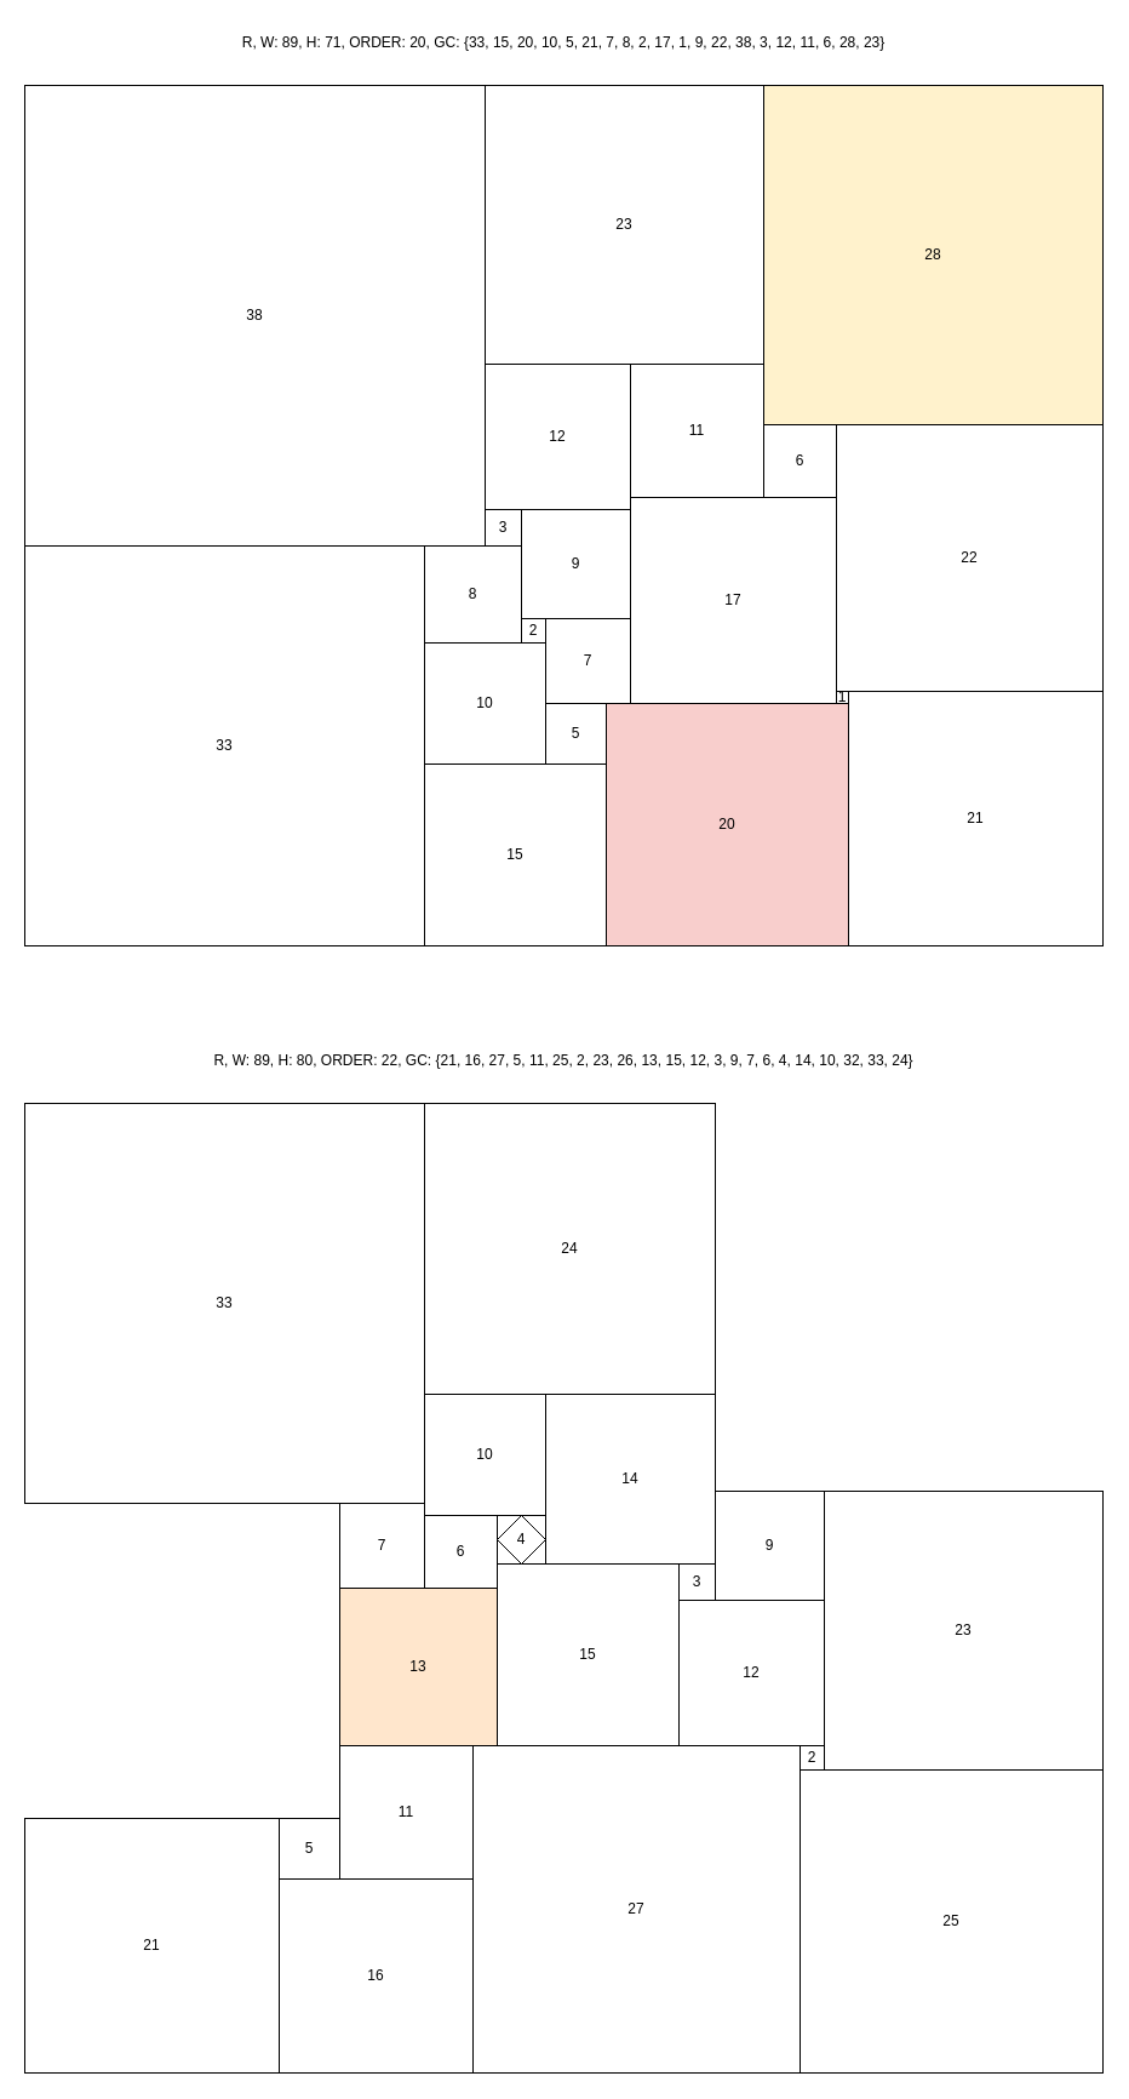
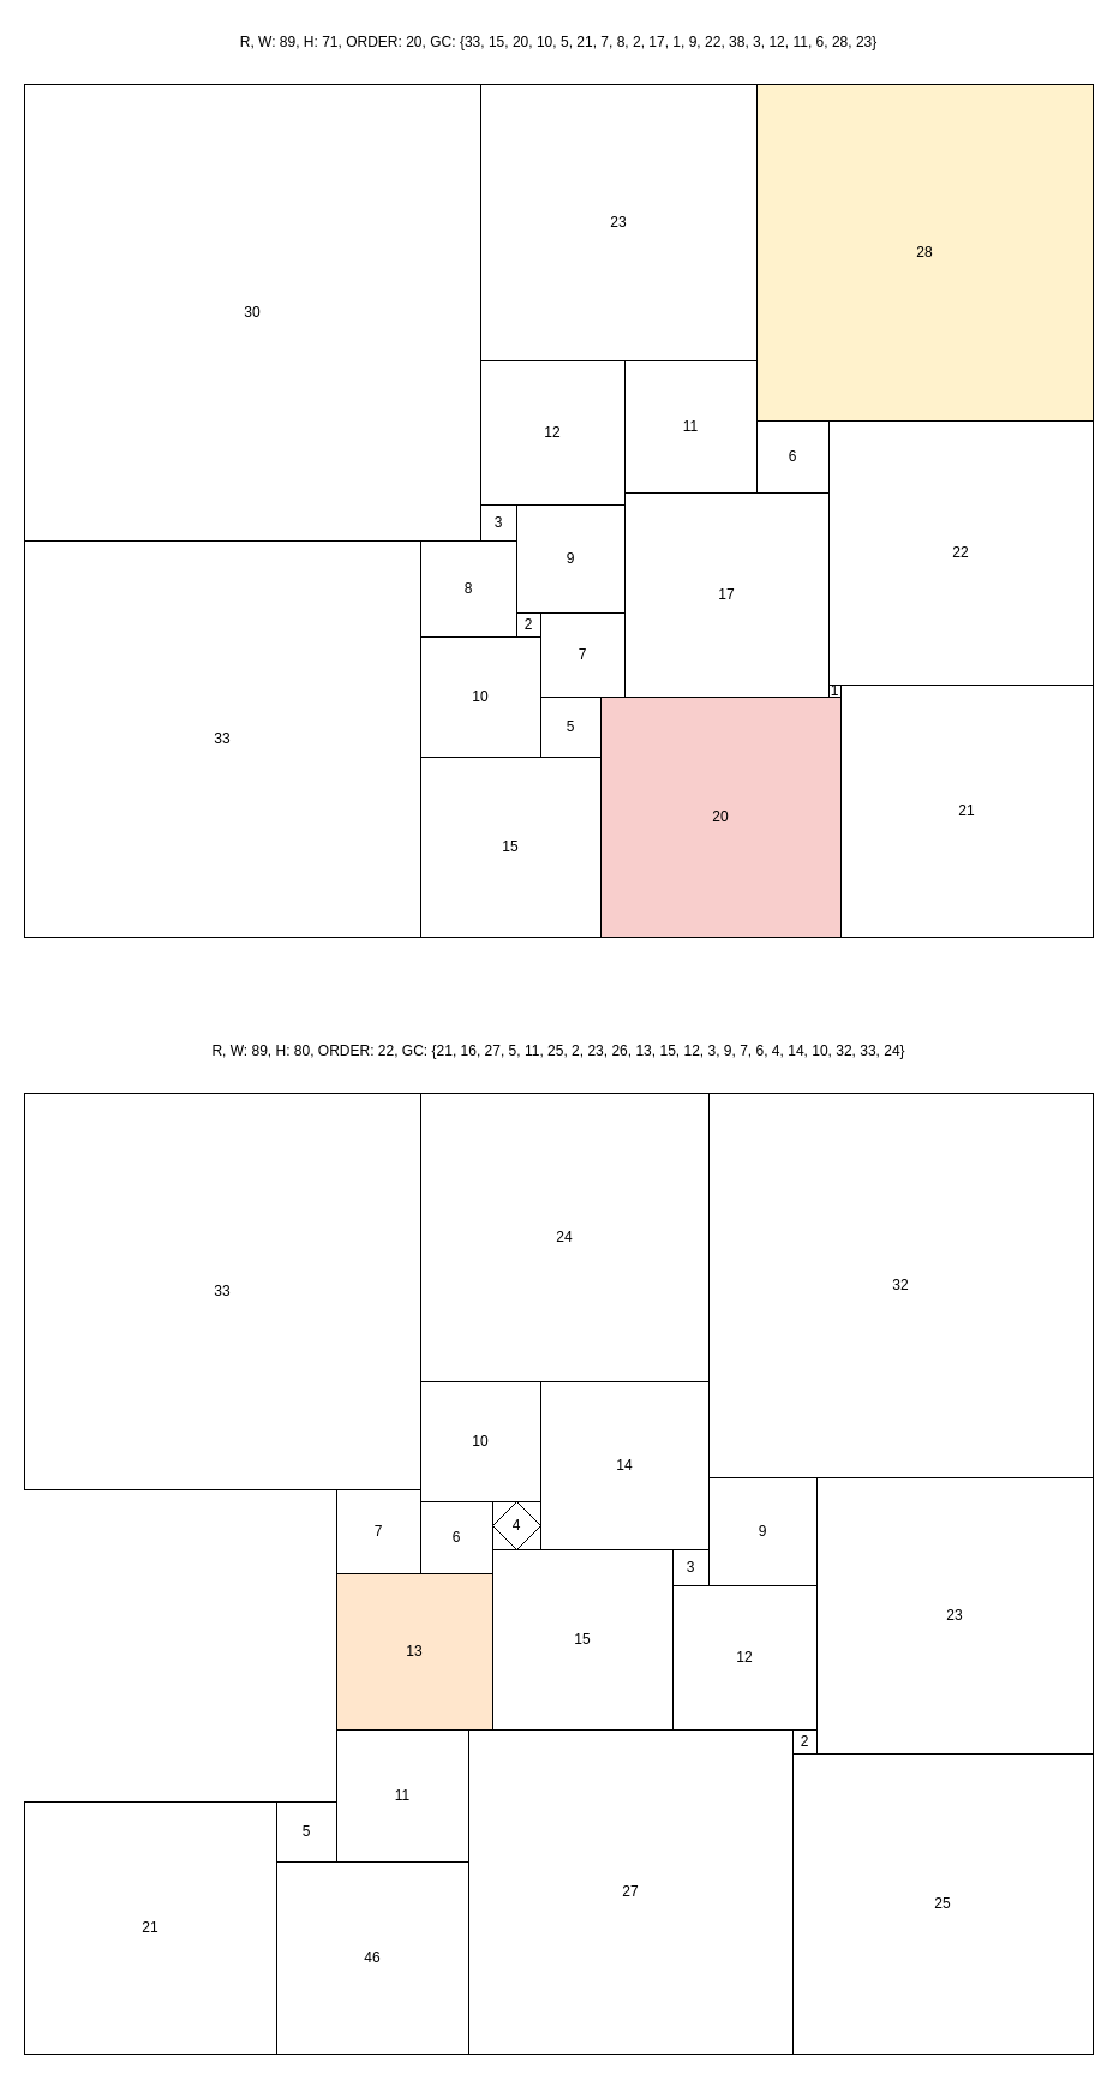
  <mxCell id="0" />
  <mxCell id="1" parent="0" />
  <mxCell id="2" value="R, W: 89, H: 71, ORDER: 20, GC: {33, 15, 20, 10, 5, 21, 7, 8, 2, 17, 1, 9, 22, 38, 3, 12, 11, 6, 28, 23} " style="text;html=1;strokeColor=none;fillColor=none;align=center;verticalAlign=middle;whiteSpace=wrap;rounded=0;" parent="1" vertex="1"><mxGeometry x="20" width="890" height="30" as="geometry" y="20" /></mxCell>
  <mxCell id="3" value="R, W: 89, H: 80, ORDER: 22, GC: {21, 16, 27, 5, 11, 25, 2, 23, 26, 13, 15, 12, 3, 9, 7, 6, 4, 14, 10, 32, 33, 24} " style="text;html=1;strokeColor=none;fillColor=none;align=center;verticalAlign=middle;whiteSpace=wrap;rounded=0;" parent="1" vertex="1"><mxGeometry x="20" y="860" width="890" height="30" as="geometry" /></mxCell>
  <mxCell id="4" value="" style="group;flipV=1;" vertex="1" connectable="0" parent="1"><mxGeometry x="20" y="910" width="890" height="800" as="geometry" /></mxCell>
  <mxCell id="5" value="21" style="rounded=0;whiteSpace=wrap;html=1;" parent="4" vertex="1"><mxGeometry y="590" width="210" height="210" as="geometry" /></mxCell>
- <mxCell id="6" value="16" style="rounded=0;whiteSpace=wrap;html=1;" parent="4" vertex="1"><mxGeometry x="210" y="640" width="160" height="160" as="geometry" /></mxCell>
+ <mxCell id="6" value="46" style="rounded=0;whiteSpace=wrap;html=1;" parent="4" vertex="1"><mxGeometry x="210" y="640" width="160" height="160" as="geometry" /></mxCell>
  <mxCell id="7" value="27" style="rounded=0;whiteSpace=wrap;html=1;" parent="4" vertex="1"><mxGeometry x="370" y="530" width="270" height="270" as="geometry" /></mxCell>
  <mxCell id="8" value="5" style="rounded=0;whiteSpace=wrap;html=1;" parent="4" vertex="1"><mxGeometry x="210" y="590" width="50" height="50" as="geometry" /></mxCell>
  <mxCell id="9" value="11" style="rounded=0;whiteSpace=wrap;html=1;" parent="4" vertex="1"><mxGeometry x="260" y="530" width="110" height="110" as="geometry" /></mxCell>
  <mxCell id="10" value="25" style="rounded=0;whiteSpace=wrap;html=1;" parent="4" vertex="1"><mxGeometry x="640" y="550" width="250" height="250" as="geometry" /></mxCell>
  <mxCell id="11" value="2" style="rounded=0;whiteSpace=wrap;html=1;" parent="4" vertex="1"><mxGeometry x="640" y="530" width="20" height="20" as="geometry" /></mxCell>
  <mxCell id="12" value="23" style="rounded=0;whiteSpace=wrap;html=1;" parent="4" vertex="1"><mxGeometry x="660" y="320" width="230" height="230" as="geometry" /></mxCell>
  <mxCell id="13" value="13" style="rounded=0;whiteSpace=wrap;html=1;fillColor=#ffe6cc;" parent="4" vertex="1"><mxGeometry x="260" y="400" width="130" height="130" as="geometry" /></mxCell>
  <mxCell id="14" value="15" style="rounded=0;whiteSpace=wrap;html=1;" parent="4" vertex="1"><mxGeometry x="390" y="380" width="150" height="150" as="geometry" /></mxCell>
  <mxCell id="15" value="12" style="rounded=0;whiteSpace=wrap;html=1;" parent="4" vertex="1"><mxGeometry x="540" y="410" width="120" height="120" as="geometry" /></mxCell>
  <mxCell id="16" value="3" style="rounded=0;whiteSpace=wrap;html=1;" parent="4" vertex="1"><mxGeometry x="540" y="380" width="30" height="30" as="geometry" /></mxCell>
  <mxCell id="17" value="9" style="rounded=0;whiteSpace=wrap;html=1;" parent="4" vertex="1"><mxGeometry x="570" y="320" width="90" height="90" as="geometry" /></mxCell>
  <mxCell id="18" value="7" style="rounded=0;whiteSpace=wrap;html=1;" parent="4" vertex="1"><mxGeometry x="260" y="330" width="70" height="70" as="geometry" /></mxCell>
  <mxCell id="19" value="6" style="rounded=0;whiteSpace=wrap;html=1;" parent="4" vertex="1"><mxGeometry x="330" y="340" width="60" height="60" as="geometry" /></mxCell>
  <mxCell id="20" value="4" style="rhombus;whiteSpace=wrap;html=1;" parent="4" vertex="1"><mxGeometry x="390" y="340" width="40" height="40" as="geometry" /></mxCell>
  <mxCell id="21" value="14" style="rounded=0;whiteSpace=wrap;html=1;" parent="4" vertex="1"><mxGeometry x="430" y="240" width="140" height="140" as="geometry" /></mxCell>
  <mxCell id="22" value="10" style="rounded=0;whiteSpace=wrap;html=1;" parent="4" vertex="1"><mxGeometry x="330" y="240" width="100" height="100" as="geometry" /></mxCell>
+ <mxCell id="23" value="32" style="rounded=0;whiteSpace=wrap;html=1;" parent="4" vertex="1"><mxGeometry x="570" width="320" height="320" as="geometry" /></mxCell>
  <mxCell id="24" value="33" style="rounded=0;whiteSpace=wrap;html=1;" parent="4" vertex="1"><mxGeometry width="330" height="330" as="geometry" /></mxCell>
  <mxCell id="25" value="24" style="rounded=0;whiteSpace=wrap;html=1;" parent="4" vertex="1"><mxGeometry x="330" width="240" height="240" as="geometry" /></mxCell>
  <mxCell id="26" value="" style="group;flipV=1;" vertex="1" connectable="0" parent="1"><mxGeometry x="20" y="70" width="890" height="710" as="geometry" /></mxCell>
  <mxCell id="27" value="33" style="rounded=0;whiteSpace=wrap;html=1;" parent="26" vertex="1"><mxGeometry y="380" width="330" height="330" as="geometry" /></mxCell>
  <mxCell id="28" value="15" style="rounded=0;whiteSpace=wrap;html=1;" parent="26" vertex="1"><mxGeometry x="330" y="560" width="150" height="150" as="geometry" /></mxCell>
  <mxCell id="29" value="20" style="rounded=0;whiteSpace=wrap;html=1;fillColor=#f8cecc;" parent="26" vertex="1"><mxGeometry x="480" y="510" width="200" height="200" as="geometry" /></mxCell>
  <mxCell id="30" value="10" style="rounded=0;whiteSpace=wrap;html=1;" parent="26" vertex="1"><mxGeometry x="330" y="460" width="100" height="100" as="geometry" /></mxCell>
  <mxCell id="31" value="5" style="rounded=0;whiteSpace=wrap;html=1;" parent="26" vertex="1"><mxGeometry x="430" y="510" width="50" height="50" as="geometry" /></mxCell>
  <mxCell id="32" value="21" style="rounded=0;whiteSpace=wrap;html=1;" parent="26" vertex="1"><mxGeometry x="680" y="500" width="210" height="210" as="geometry" /></mxCell>
  <mxCell id="33" value="7" style="rounded=0;whiteSpace=wrap;html=1;" parent="26" vertex="1"><mxGeometry x="430" y="440" width="70" height="70" as="geometry" /></mxCell>
  <mxCell id="34" value="8" style="rounded=0;whiteSpace=wrap;html=1;" parent="26" vertex="1"><mxGeometry x="330" y="380" width="80" height="80" as="geometry" /></mxCell>
  <mxCell id="35" value="2" style="rounded=0;whiteSpace=wrap;html=1;" parent="26" vertex="1"><mxGeometry x="410" y="440" width="20" height="20" as="geometry" /></mxCell>
  <mxCell id="36" value="17" style="rounded=0;whiteSpace=wrap;html=1;" parent="26" vertex="1"><mxGeometry x="500" y="340" width="170" height="170" as="geometry" /></mxCell>
  <mxCell id="37" value="1" style="rounded=0;whiteSpace=wrap;html=1;" parent="26" vertex="1"><mxGeometry x="670" y="500" width="10" height="10" as="geometry" /></mxCell>
  <mxCell id="38" value="9" style="rounded=0;whiteSpace=wrap;html=1;" parent="26" vertex="1"><mxGeometry x="410" y="350" width="90" height="90" as="geometry" /></mxCell>
  <mxCell id="39" value="22" style="rounded=0;whiteSpace=wrap;html=1;" parent="26" vertex="1"><mxGeometry x="670" y="280" width="220" height="220" as="geometry" /></mxCell>
- <mxCell id="40" value="38" style="rounded=0;whiteSpace=wrap;html=1;" parent="26" vertex="1"><mxGeometry width="380" height="380" as="geometry" /></mxCell>
+ <mxCell id="40" value="30" style="rounded=0;whiteSpace=wrap;html=1;" parent="26" vertex="1"><mxGeometry width="380" height="380" as="geometry" /></mxCell>
  <mxCell id="41" value="3" style="rounded=0;whiteSpace=wrap;html=1;" parent="26" vertex="1"><mxGeometry x="380" y="350" width="30" height="30" as="geometry" /></mxCell>
  <mxCell id="42" value="12" style="rounded=0;whiteSpace=wrap;html=1;" parent="26" vertex="1"><mxGeometry x="380" y="230" width="120" height="120" as="geometry" /></mxCell>
  <mxCell id="43" value="11" style="rounded=0;whiteSpace=wrap;html=1;" parent="26" vertex="1"><mxGeometry x="500" y="230" width="110" height="110" as="geometry" /></mxCell>
  <mxCell id="44" value="6" style="rounded=0;whiteSpace=wrap;html=1;" parent="26" vertex="1"><mxGeometry x="610" y="280" width="60" height="60" as="geometry" /></mxCell>
  <mxCell id="45" value="28" style="rounded=0;whiteSpace=wrap;html=1;fillColor=#fff2cc;" parent="26" vertex="1"><mxGeometry x="610" width="280" height="280" as="geometry" /></mxCell>
  <mxCell id="46" value="23" style="rounded=0;whiteSpace=wrap;html=1;" parent="26" vertex="1"><mxGeometry x="380" width="230" height="230" as="geometry" /></mxCell>
